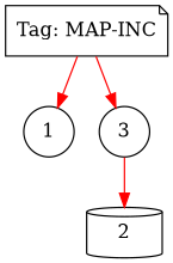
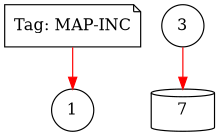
  digraph {
    node [shape=circle]
    edge [color=red]
    n1 [label="Tag: MAP-INC" shape=note]
    n2 [label=1]
    n3 [label=3]
-   n4 [label=2 shape=cylinder]
+   n4 [label=7 shape=cylinder]
    n1 -> n2
-   n1 -> n3
    n3 -> n4
  }
